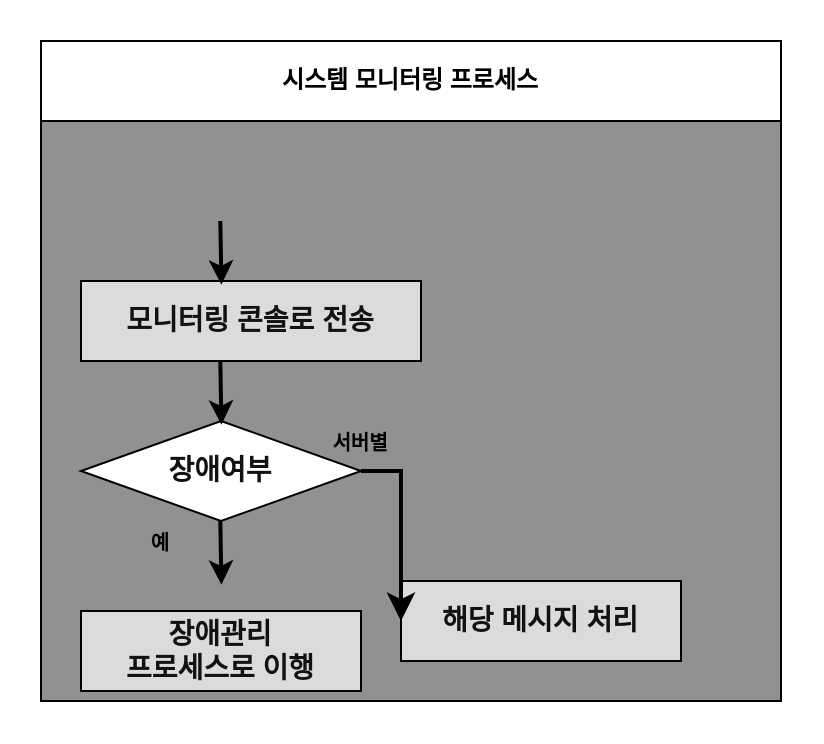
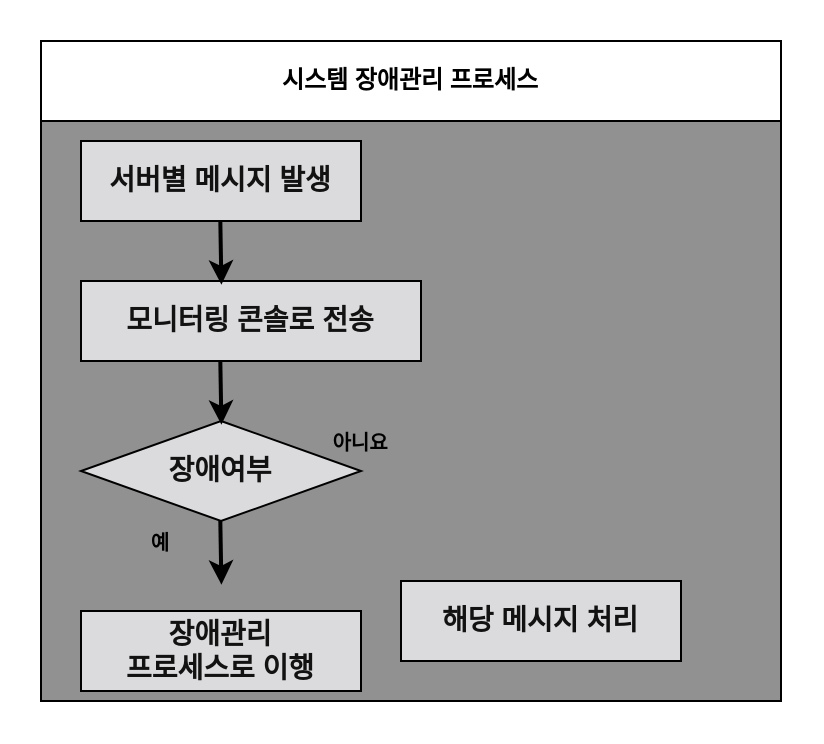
  <mxCell id="0" />
  <mxCell id="1" parent="0" />
- <mxCell id="2" value="시스템 모니터링 프로세스" style="swimlane;whiteSpace=wrap;html=1;swimlaneFillColor=#919191;startSize=40;" parent="1" vertex="1"><mxGeometry x="20" y="20" width="370" height="330" as="geometry" /></mxCell>
+ <mxCell id="2" value="시스템 장애관리 프로세스" style="swimlane;whiteSpace=wrap;html=1;swimlaneFillColor=#919191;startSize=40;" parent="1" vertex="1"><mxGeometry x="20" y="20" width="370" height="330" as="geometry" /></mxCell>
+ <mxCell id="3" value="&lt;b&gt;&lt;font color=&quot;#121212&quot; style=&quot;font-size: 14px;&quot;&gt;서버별 메시지 발생&lt;/font&gt;&lt;/b&gt;" style="rounded=0;whiteSpace=wrap;html=1;strokeColor=#000000;fillColor=#dbdadc;" parent="2" vertex="1"><mxGeometry x="20" y="50" width="140" height="40" as="geometry" /></mxCell>
  <mxCell id="4" value="&lt;font color=&quot;#121212&quot;&gt;&lt;span style=&quot;font-size: 14px;&quot;&gt;&lt;b&gt;모니터링 콘솔로 전송&lt;/b&gt;&lt;/span&gt;&lt;/font&gt;" style="rounded=0;whiteSpace=wrap;html=1;strokeColor=#000000;fillColor=#dbdadc;" parent="2" vertex="1"><mxGeometry x="20" y="120" width="170" height="40" as="geometry" /></mxCell>
  <mxCell id="5" value="&lt;b&gt;&lt;font style=&quot;font-size: 14px;&quot; color=&quot;#121212&quot;&gt;장애관리&lt;/font&gt;&lt;/b&gt;&lt;div&gt;&lt;b&gt;&lt;font style=&quot;font-size: 14px;&quot; color=&quot;#121212&quot;&gt;프로세스로 이행&lt;/font&gt;&lt;/b&gt;&lt;/div&gt;" style="rounded=0;whiteSpace=wrap;html=1;strokeColor=#000000;fillColor=#dbdadc;" parent="2" vertex="1"><mxGeometry x="20" y="285" width="140" height="40" as="geometry" /></mxCell>
- <mxCell id="6" value="&lt;b&gt;&lt;font style=&quot;font-size: 14px;&quot; color=&quot;#121212&quot;&gt;장애여부&lt;/font&gt;&lt;/b&gt;" style="rhombus;whiteSpace=wrap;html=1;fillColor=#ffffff;" parent="2" vertex="1"><mxGeometry x="20" y="190" width="140" height="50" as="geometry" /></mxCell>
+ <mxCell id="6" value="&lt;b&gt;&lt;font style=&quot;font-size: 14px;&quot; color=&quot;#121212&quot;&gt;장애여부&lt;/font&gt;&lt;/b&gt;" style="rhombus;whiteSpace=wrap;html=1;fillColor=#dbdadc;" parent="2" vertex="1"><mxGeometry x="20" y="190" width="140" height="50" as="geometry" /></mxCell>
  <mxCell id="7" value="&lt;b&gt;&lt;font style=&quot;font-size: 14px;&quot; color=&quot;#121212&quot;&gt;해당 메시지 처리&lt;/font&gt;&lt;/b&gt;" style="rounded=0;whiteSpace=wrap;html=1;strokeColor=#000000;fillColor=#dbdadc;" parent="2" vertex="1"><mxGeometry x="180" y="270" width="140" height="40" as="geometry" /></mxCell>
- <mxCell id="8" value="" style="edgeStyle=elbowEdgeStyle;elbow=horizontal;endArrow=classic;html=1;curved=0;rounded=0;endSize=8;startSize=8;strokeWidth=2;entryX=0;entryY=0.5;entryDx=0;entryDy=0;exitX=1;exitY=0.5;exitDx=0;exitDy=0;" parent="2" source="6" target="7" edge="1"><mxGeometry width="50" height="50" relative="1" as="geometry"><mxPoint x="160" y="220" as="sourcePoint" /><mxPoint x="230" y="210" as="targetPoint" /><Array as="points"><mxPoint x="180" y="270" /></Array></mxGeometry></mxCell>
  <mxCell id="9" value="" style="endArrow=classic;html=1;rounded=0;strokeWidth=2;entryX=0.361;entryY=0.046;entryDx=0;entryDy=0;entryPerimeter=0;" parent="2" edge="1"><mxGeometry width="50" height="50" relative="1" as="geometry"><mxPoint x="89.66" y="90" as="sourcePoint" /><mxPoint x="90.2" y="121.84" as="targetPoint" /></mxGeometry></mxCell>
  <mxCell id="10" value="" style="endArrow=classic;html=1;rounded=0;strokeWidth=2;entryX=0.361;entryY=0.046;entryDx=0;entryDy=0;entryPerimeter=0;" parent="2" edge="1"><mxGeometry width="50" height="50" relative="1" as="geometry"><mxPoint x="89.66" y="160" as="sourcePoint" /><mxPoint x="90.2" y="191.84" as="targetPoint" /></mxGeometry></mxCell>
  <mxCell id="11" value="" style="endArrow=classic;html=1;rounded=0;strokeWidth=2;entryX=0.361;entryY=0.046;entryDx=0;entryDy=0;entryPerimeter=0;" parent="2" edge="1"><mxGeometry width="50" height="50" relative="1" as="geometry"><mxPoint x="89.66" y="240" as="sourcePoint" /><mxPoint x="90.2" y="271.84" as="targetPoint" /></mxGeometry></mxCell>
  <mxCell id="12" value="&lt;b&gt;&lt;font style=&quot;font-size: 10px;&quot;&gt;예&lt;/font&gt;&lt;/b&gt;" style="text;html=1;align=center;verticalAlign=middle;whiteSpace=wrap;rounded=0;" parent="2" vertex="1"><mxGeometry x="30" y="236" width="60" height="30" as="geometry" /></mxCell>
- <mxCell id="13" value="&lt;b&gt;&lt;font style=&quot;font-size: 10px;&quot;&gt;서버별&lt;/font&gt;&lt;/b&gt;" style="text;html=1;align=center;verticalAlign=middle;whiteSpace=wrap;rounded=0;" parent="2" vertex="1"><mxGeometry x="130" y="186" width="60" height="30" as="geometry" /></mxCell>
+ <mxCell id="13" value="&lt;b&gt;&lt;font style=&quot;font-size: 10px;&quot;&gt;아니요&lt;/font&gt;&lt;/b&gt;" style="text;html=1;align=center;verticalAlign=middle;whiteSpace=wrap;rounded=0;" parent="2" vertex="1"><mxGeometry x="130" y="186" width="60" height="30" as="geometry" /></mxCell>
